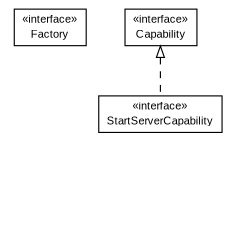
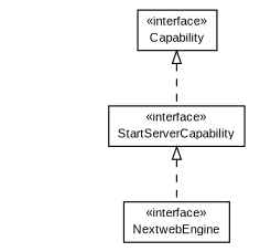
  digraph {
    nodesep=0.25
    ranksep=0.5
    node [fontcolor=black fontname=arial fontsize=10.0 shape=plaintext]
    edge [arrowtail=empty dir=back fontname=arial fontsize=10 headport=p labelfontname=arial labelfontsize=10 style=dashed tailport=p]
-   n1 [label=<<table title="io.nextweb.engine.Factory" border="0" cellborder="1" cellspacing="0" cellpadding="2" port="p" href="./Factory.html"> 		<tr><td><table border="0" cellspacing="0" cellpadding="1"> <tr><td align="center" balign="center"> &#171;interface&#187; </td></tr> <tr><td align="center" balign="center"> Factory </td></tr> 		</table></td></tr> 		</table>>]
    n2 [label=<<table title="io.nextweb.engine.Capability" border="0" cellborder="1" cellspacing="0" cellpadding="2" port="p" href="./Capability.html"> 		<tr><td><table border="0" cellspacing="0" cellpadding="1"> <tr><td align="center" balign="center"> &#171;interface&#187; </td></tr> <tr><td align="center" balign="center"> Capability </td></tr> 		</table></td></tr> 		</table>>]
    n3 [label=<<table title="io.nextweb.engine.StartServerCapability" border="0" cellborder="1" cellspacing="0" cellpadding="2" port="p" href="./StartServerCapability.html"> 		<tr><td><table border="0" cellspacing="0" cellpadding="1"> <tr><td align="center" balign="center"> &#171;interface&#187; </td></tr> <tr><td align="center" balign="center"> StartServerCapability </td></tr> 		</table></td></tr> 		</table>>]
+   n4 [label=<<table title="io.nextweb.engine.NextwebEngine" border="0" cellborder="1" cellspacing="0" cellpadding="2" port="p" href="./NextwebEngine.html"> 		<tr><td><table border="0" cellspacing="0" cellpadding="1"> <tr><td align="center" balign="center"> &#171;interface&#187; </td></tr> <tr><td align="center" balign="center"> NextwebEngine </td></tr> 		</table></td></tr> 		</table>>]
    n2 -> n3
+   n3 -> n4
  }
